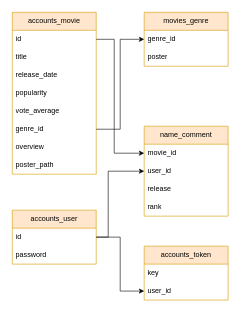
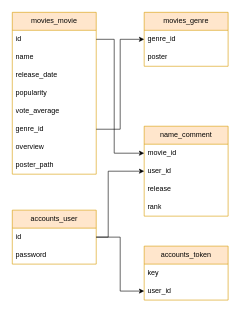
  <mxCell id="0" />
  <mxCell id="1" parent="0" />
- <mxCell id="2" value="accounts_movie" style="swimlane;fontStyle=0;childLayout=stackLayout;horizontal=1;startSize=30;horizontalStack=0;resizeParent=1;resizeParentMax=0;resizeLast=0;collapsible=1;marginBottom=0;whiteSpace=wrap;html=1;fillColor=#ffe6cc;strokeColor=#d79b00;" vertex="1" parent="1"><mxGeometry x="20" y="20" width="140" height="270" as="geometry" /></mxCell>
+ <mxCell id="2" value="movies_movie" style="swimlane;fontStyle=0;childLayout=stackLayout;horizontal=1;startSize=30;horizontalStack=0;resizeParent=1;resizeParentMax=0;resizeLast=0;collapsible=1;marginBottom=0;whiteSpace=wrap;html=1;fillColor=#ffe6cc;strokeColor=#d79b00;" vertex="1" parent="1"><mxGeometry x="20" y="20" width="140" height="270" as="geometry" /></mxCell>
  <mxCell id="3" value="id" style="text;strokeColor=none;fillColor=none;align=left;verticalAlign=middle;spacingLeft=4;spacingRight=4;overflow=hidden;points=[[0,0.5],[1,0.5]];portConstraint=eastwest;rotatable=0;whiteSpace=wrap;html=1;" vertex="1" parent="2"><mxGeometry y="30" width="140" height="30" as="geometry" /></mxCell>
- <mxCell id="4" value="title" style="text;strokeColor=none;fillColor=none;align=left;verticalAlign=middle;spacingLeft=4;spacingRight=4;overflow=hidden;points=[[0,0.5],[1,0.5]];portConstraint=eastwest;rotatable=0;whiteSpace=wrap;html=1;" vertex="1" parent="2"><mxGeometry y="60" width="140" height="30" as="geometry" /></mxCell>
+ <mxCell id="4" value="name" style="text;strokeColor=none;fillColor=none;align=left;verticalAlign=middle;spacingLeft=4;spacingRight=4;overflow=hidden;points=[[0,0.5],[1,0.5]];portConstraint=eastwest;rotatable=0;whiteSpace=wrap;html=1;" vertex="1" parent="2"><mxGeometry y="60" width="140" height="30" as="geometry" /></mxCell>
  <mxCell id="5" value="release_date" style="text;strokeColor=none;fillColor=none;align=left;verticalAlign=middle;spacingLeft=4;spacingRight=4;overflow=hidden;points=[[0,0.5],[1,0.5]];portConstraint=eastwest;rotatable=0;whiteSpace=wrap;html=1;" vertex="1" parent="2"><mxGeometry y="90" width="140" height="30" as="geometry" /></mxCell>
  <mxCell id="6" value="popularity" style="text;strokeColor=none;fillColor=none;align=left;verticalAlign=middle;spacingLeft=4;spacingRight=4;overflow=hidden;points=[[0,0.5],[1,0.5]];portConstraint=eastwest;rotatable=0;whiteSpace=wrap;html=1;" vertex="1" parent="2"><mxGeometry y="120" width="140" height="30" as="geometry" /></mxCell>
  <mxCell id="7" value="vote_average" style="text;strokeColor=none;fillColor=none;align=left;verticalAlign=middle;spacingLeft=4;spacingRight=4;overflow=hidden;points=[[0,0.5],[1,0.5]];portConstraint=eastwest;rotatable=0;whiteSpace=wrap;html=1;" vertex="1" parent="2"><mxGeometry y="150" width="140" height="30" as="geometry" /></mxCell>
  <mxCell id="8" value="genre_id" style="text;strokeColor=none;fillColor=none;align=left;verticalAlign=middle;spacingLeft=4;spacingRight=4;overflow=hidden;points=[[0,0.5],[1,0.5]];portConstraint=eastwest;rotatable=0;whiteSpace=wrap;html=1;" vertex="1" parent="2"><mxGeometry y="180" width="140" height="30" as="geometry" /></mxCell>
  <mxCell id="9" value="overview" style="text;strokeColor=none;fillColor=none;align=left;verticalAlign=middle;spacingLeft=4;spacingRight=4;overflow=hidden;points=[[0,0.5],[1,0.5]];portConstraint=eastwest;rotatable=0;whiteSpace=wrap;html=1;" vertex="1" parent="2"><mxGeometry y="210" width="140" height="30" as="geometry" /></mxCell>
  <mxCell id="10" value="poster_path" style="text;strokeColor=none;fillColor=none;align=left;verticalAlign=middle;spacingLeft=4;spacingRight=4;overflow=hidden;points=[[0,0.5],[1,0.5]];portConstraint=eastwest;rotatable=0;whiteSpace=wrap;html=1;" vertex="1" parent="2"><mxGeometry y="240" width="140" height="30" as="geometry" /></mxCell>
  <mxCell id="11" value="movies_genre" style="swimlane;fontStyle=0;childLayout=stackLayout;horizontal=1;startSize=30;horizontalStack=0;resizeParent=1;resizeParentMax=0;resizeLast=0;collapsible=1;marginBottom=0;whiteSpace=wrap;html=1;fillColor=#ffe6cc;strokeColor=#d79b00;" vertex="1" parent="1"><mxGeometry x="240" y="20" width="140" height="90" as="geometry" /></mxCell>
  <mxCell id="12" value="genre_id" style="text;strokeColor=none;fillColor=none;align=left;verticalAlign=middle;spacingLeft=4;spacingRight=4;overflow=hidden;points=[[0,0.5],[1,0.5]];portConstraint=eastwest;rotatable=0;whiteSpace=wrap;html=1;" vertex="1" parent="11"><mxGeometry y="30" width="140" height="30" as="geometry" /></mxCell>
  <mxCell id="13" value="poster" style="text;strokeColor=none;fillColor=none;align=left;verticalAlign=middle;spacingLeft=4;spacingRight=4;overflow=hidden;points=[[0,0.5],[1,0.5]];portConstraint=eastwest;rotatable=0;whiteSpace=wrap;html=1;" vertex="1" parent="11"><mxGeometry y="60" width="140" height="30" as="geometry" /></mxCell>
  <mxCell id="14" style="edgeStyle=orthogonalEdgeStyle;rounded=0;orthogonalLoop=1;jettySize=auto;html=1;exitX=1;exitY=0.5;exitDx=0;exitDy=0;entryX=0;entryY=0.5;entryDx=0;entryDy=0;" edge="1" parent="1" source="8" target="12"><mxGeometry relative="1" as="geometry" /></mxCell>
  <mxCell id="15" value="accounts_user" style="swimlane;fontStyle=0;childLayout=stackLayout;horizontal=1;startSize=30;horizontalStack=0;resizeParent=1;resizeParentMax=0;resizeLast=0;collapsible=1;marginBottom=0;whiteSpace=wrap;html=1;fillColor=#ffe6cc;strokeColor=#d79b00;" vertex="1" parent="1"><mxGeometry x="20" y="350" width="140" height="90" as="geometry" /></mxCell>
  <mxCell id="16" value="id" style="text;strokeColor=none;fillColor=none;align=left;verticalAlign=middle;spacingLeft=4;spacingRight=4;overflow=hidden;points=[[0,0.5],[1,0.5]];portConstraint=eastwest;rotatable=0;whiteSpace=wrap;html=1;" vertex="1" parent="15"><mxGeometry y="30" width="140" height="30" as="geometry" /></mxCell>
  <mxCell id="17" value="password" style="text;strokeColor=none;fillColor=none;align=left;verticalAlign=middle;spacingLeft=4;spacingRight=4;overflow=hidden;points=[[0,0.5],[1,0.5]];portConstraint=eastwest;rotatable=0;whiteSpace=wrap;html=1;" vertex="1" parent="15"><mxGeometry y="60" width="140" height="30" as="geometry" /></mxCell>
  <mxCell id="18" value="accounts_token" style="swimlane;fontStyle=0;childLayout=stackLayout;horizontal=1;startSize=30;horizontalStack=0;resizeParent=1;resizeParentMax=0;resizeLast=0;collapsible=1;marginBottom=0;whiteSpace=wrap;html=1;fillColor=#ffe6cc;strokeColor=#d79b00;" vertex="1" parent="1"><mxGeometry x="240" y="410" width="140" height="90" as="geometry" /></mxCell>
  <mxCell id="19" value="key" style="text;strokeColor=none;fillColor=none;align=left;verticalAlign=middle;spacingLeft=4;spacingRight=4;overflow=hidden;points=[[0,0.5],[1,0.5]];portConstraint=eastwest;rotatable=0;whiteSpace=wrap;html=1;" vertex="1" parent="18"><mxGeometry y="30" width="140" height="30" as="geometry" /></mxCell>
  <mxCell id="20" value="user_id" style="text;strokeColor=none;fillColor=none;align=left;verticalAlign=middle;spacingLeft=4;spacingRight=4;overflow=hidden;points=[[0,0.5],[1,0.5]];portConstraint=eastwest;rotatable=0;whiteSpace=wrap;html=1;" vertex="1" parent="18"><mxGeometry y="60" width="140" height="30" as="geometry" /></mxCell>
  <mxCell id="21" value="" style="edgeStyle=orthogonalEdgeStyle;rounded=0;orthogonalLoop=1;jettySize=auto;html=1;" edge="1" parent="1" source="16" target="20"><mxGeometry relative="1" as="geometry" /></mxCell>
  <mxCell id="22" value="name_comment" style="swimlane;fontStyle=0;childLayout=stackLayout;horizontal=1;startSize=30;horizontalStack=0;resizeParent=1;resizeParentMax=0;resizeLast=0;collapsible=1;marginBottom=0;whiteSpace=wrap;html=1;fillColor=#ffe6cc;strokeColor=#d79b00;" vertex="1" parent="1"><mxGeometry x="240" y="210" width="140" height="150" as="geometry" /></mxCell>
  <mxCell id="23" value="movie_id" style="text;strokeColor=none;fillColor=none;align=left;verticalAlign=middle;spacingLeft=4;spacingRight=4;overflow=hidden;points=[[0,0.5],[1,0.5]];portConstraint=eastwest;rotatable=0;whiteSpace=wrap;html=1;" vertex="1" parent="22"><mxGeometry y="30" width="140" height="30" as="geometry" /></mxCell>
  <mxCell id="24" value="user_id" style="text;strokeColor=none;fillColor=none;align=left;verticalAlign=middle;spacingLeft=4;spacingRight=4;overflow=hidden;points=[[0,0.5],[1,0.5]];portConstraint=eastwest;rotatable=0;whiteSpace=wrap;html=1;" vertex="1" parent="22"><mxGeometry y="60" width="140" height="30" as="geometry" /></mxCell>
  <mxCell id="25" value="release" style="text;strokeColor=none;fillColor=none;align=left;verticalAlign=middle;spacingLeft=4;spacingRight=4;overflow=hidden;points=[[0,0.5],[1,0.5]];portConstraint=eastwest;rotatable=0;whiteSpace=wrap;html=1;" vertex="1" parent="22"><mxGeometry y="90" width="140" height="30" as="geometry" /></mxCell>
  <mxCell id="26" value="rank" style="text;strokeColor=none;fillColor=none;align=left;verticalAlign=middle;spacingLeft=4;spacingRight=4;overflow=hidden;points=[[0,0.5],[1,0.5]];portConstraint=eastwest;rotatable=0;whiteSpace=wrap;html=1;" vertex="1" parent="22"><mxGeometry y="120" width="140" height="30" as="geometry" /></mxCell>
  <mxCell id="27" style="edgeStyle=orthogonalEdgeStyle;rounded=0;orthogonalLoop=1;jettySize=auto;html=1;entryX=0;entryY=0.5;entryDx=0;entryDy=0;" edge="1" parent="1" source="3" target="23"><mxGeometry relative="1" as="geometry"><Array as="points"><mxPoint x="190" y="65" /><mxPoint x="190" y="255" /></Array></mxGeometry></mxCell>
  <mxCell id="28" style="edgeStyle=orthogonalEdgeStyle;rounded=0;orthogonalLoop=1;jettySize=auto;html=1;exitX=1;exitY=0.5;exitDx=0;exitDy=0;entryX=0;entryY=0.5;entryDx=0;entryDy=0;" edge="1" parent="1" source="16" target="24"><mxGeometry relative="1" as="geometry"><Array as="points"><mxPoint x="180" y="395" /><mxPoint x="180" y="285" /></Array></mxGeometry></mxCell>
